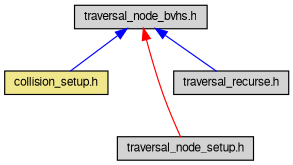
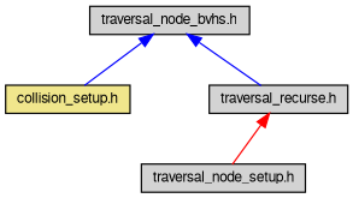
  digraph {
    node [color=black fillcolor=lightgrey fontname=FreeSans fontsize=10 shape=record style=filled]
    edge [color=blue dir=back fontname=FreeSans fontsize=10 labelfontname=FreeSans labelfontsize=10 style=solid]
    n1 [fontcolor=black height=0.2 label="traversal_node_bvhs.h" width=0.4]
    n2 [fillcolor=khaki height=0.2 label="collision_setup.h" width=0.4]
    n3 [height=0.2 label="traversal_node_setup.h" width=0.4]
    n4 [height=0.2 label="traversal_recurse.h" width=0.4]
    n1 -> n2
-   n1 -> n3 [color=red]
+   n4 -> n3 [color=red]
    n1 -> n4
  }
